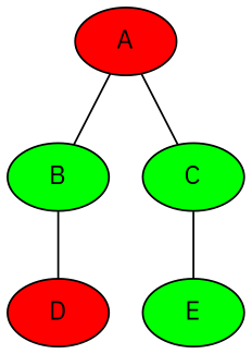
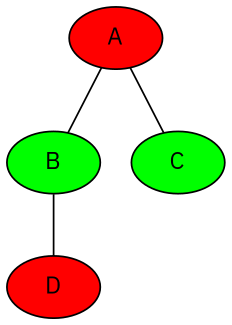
  graph {
    fontname="IBM Plex Sans"
    node [fillcolor=green fontname="IBM Plex Sans" style=filled]
    edge [fontname="IBM Plex Sans"]
    n1 [fillcolor=red height=0.5 label=A width=0.75]
    n2 [height=0.5 label=B width=0.75]
    n3 [height=0.5 label=C width=0.75]
    n4 [fillcolor=red height=0.5 label=D width=0.75]
-   n5 [height=0.5 label=E width=0.75]
    n1 -- n2
    n1 -- n3
    n2 -- n4
-   n3 -- n5
  }
